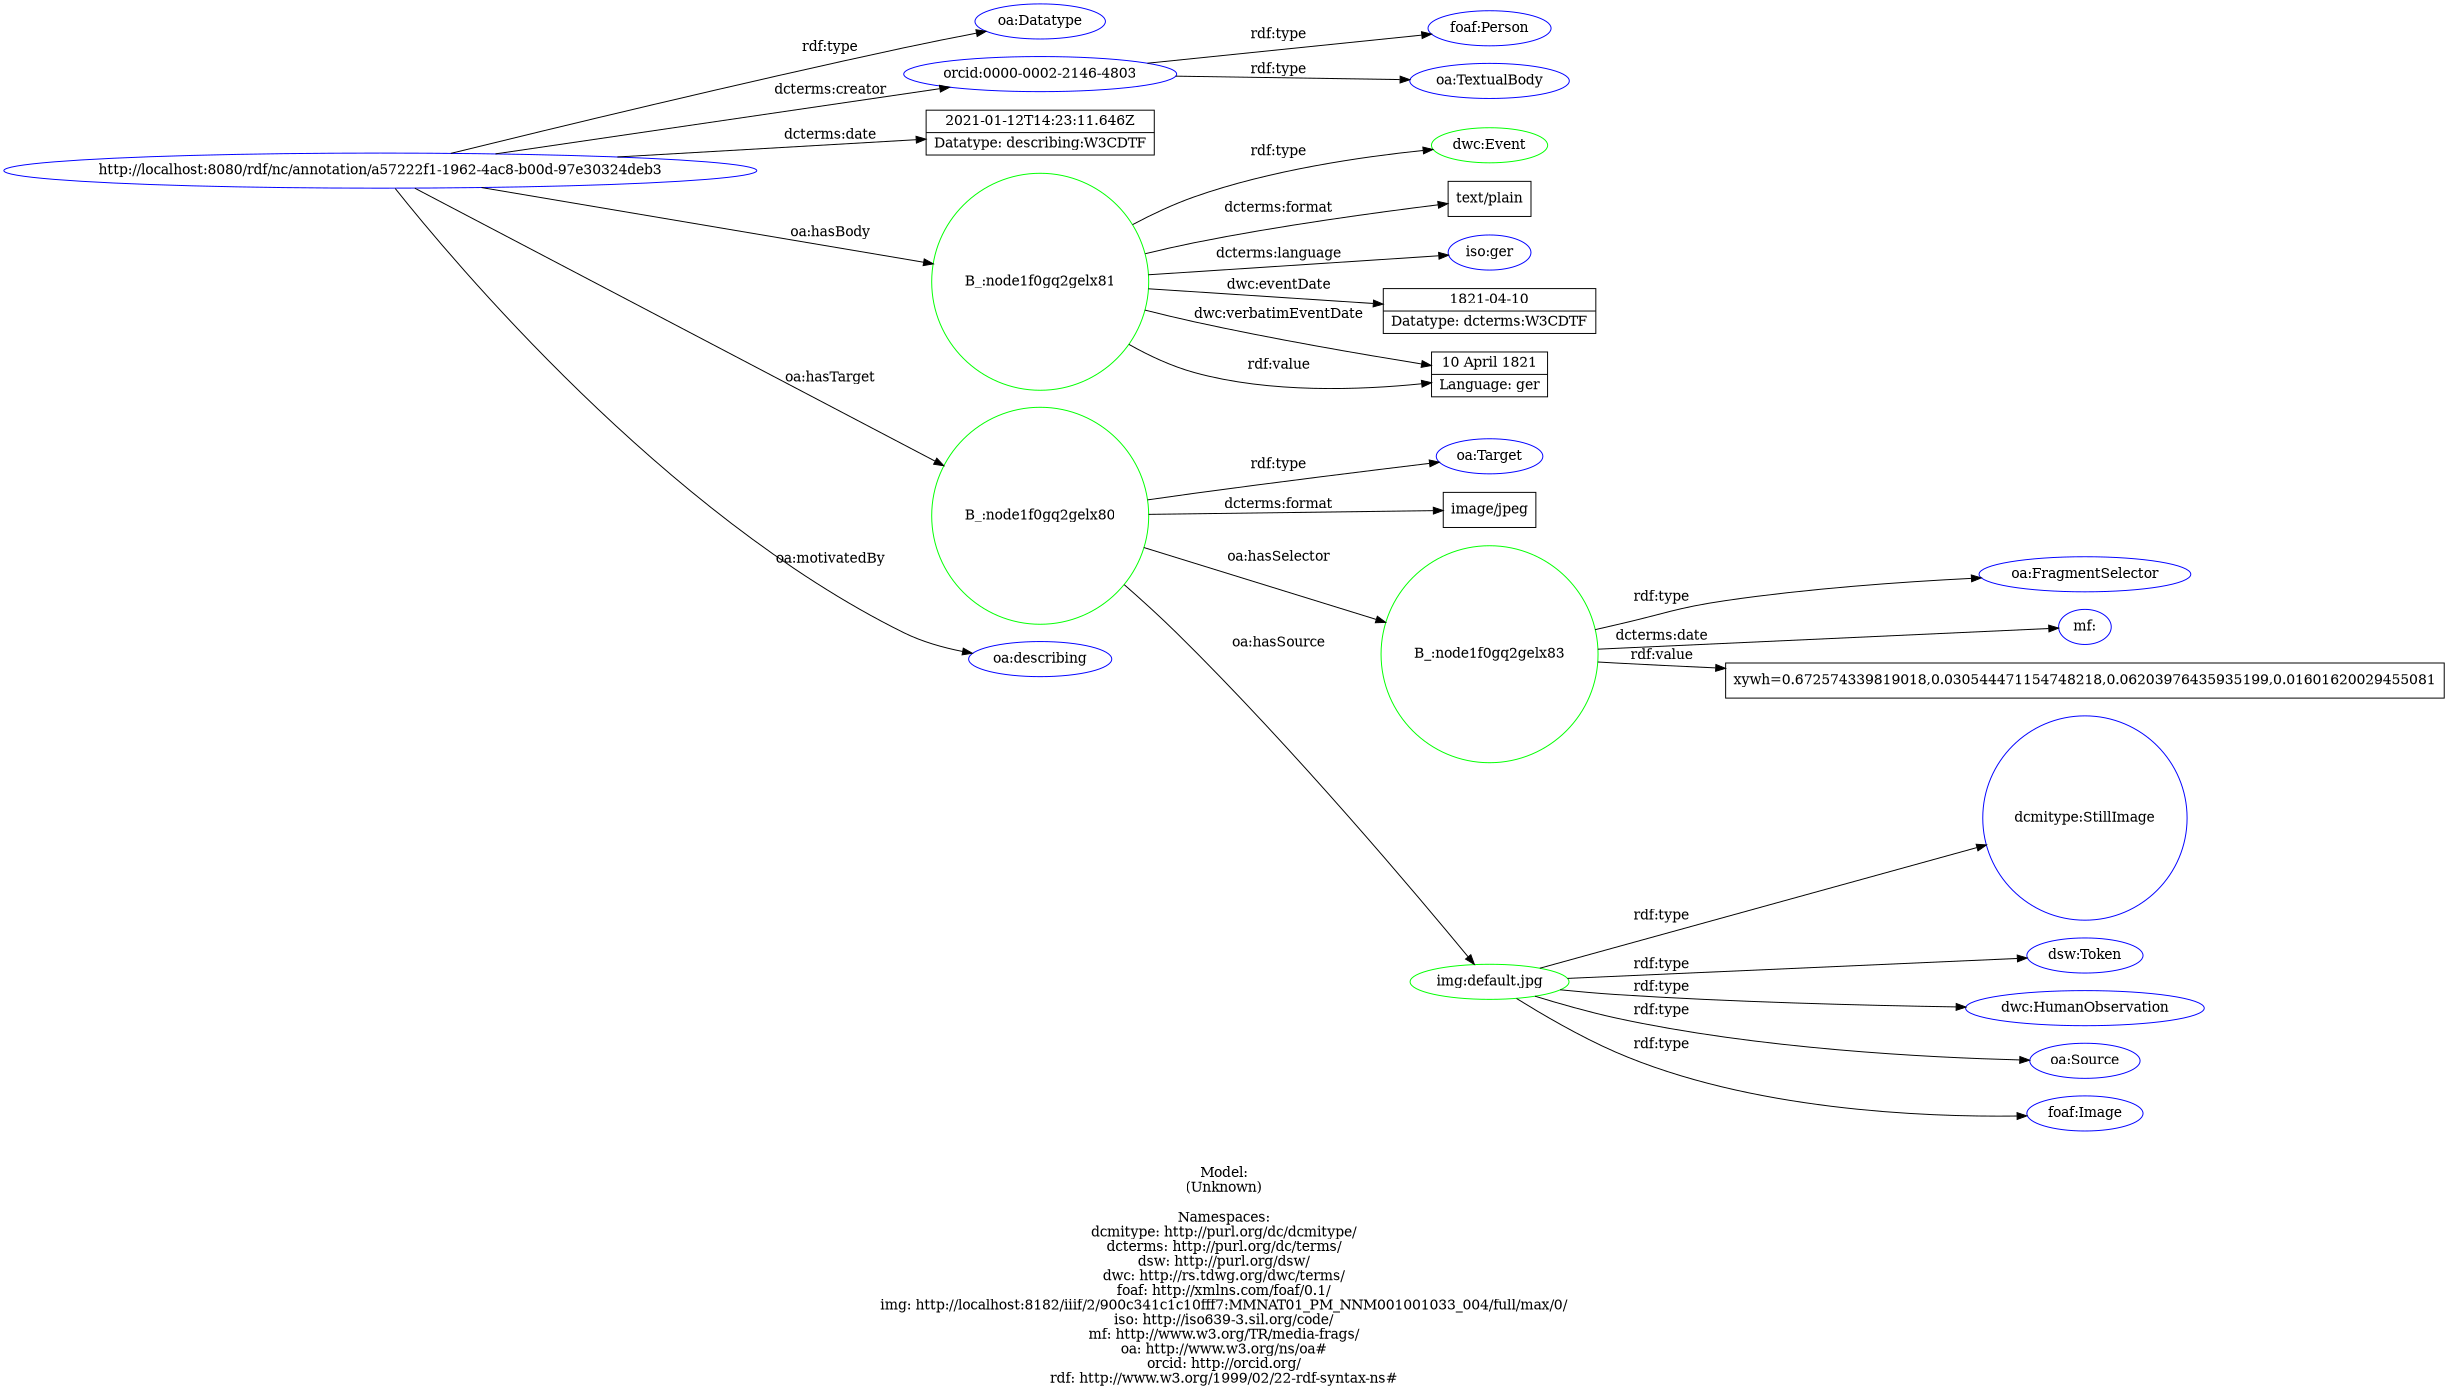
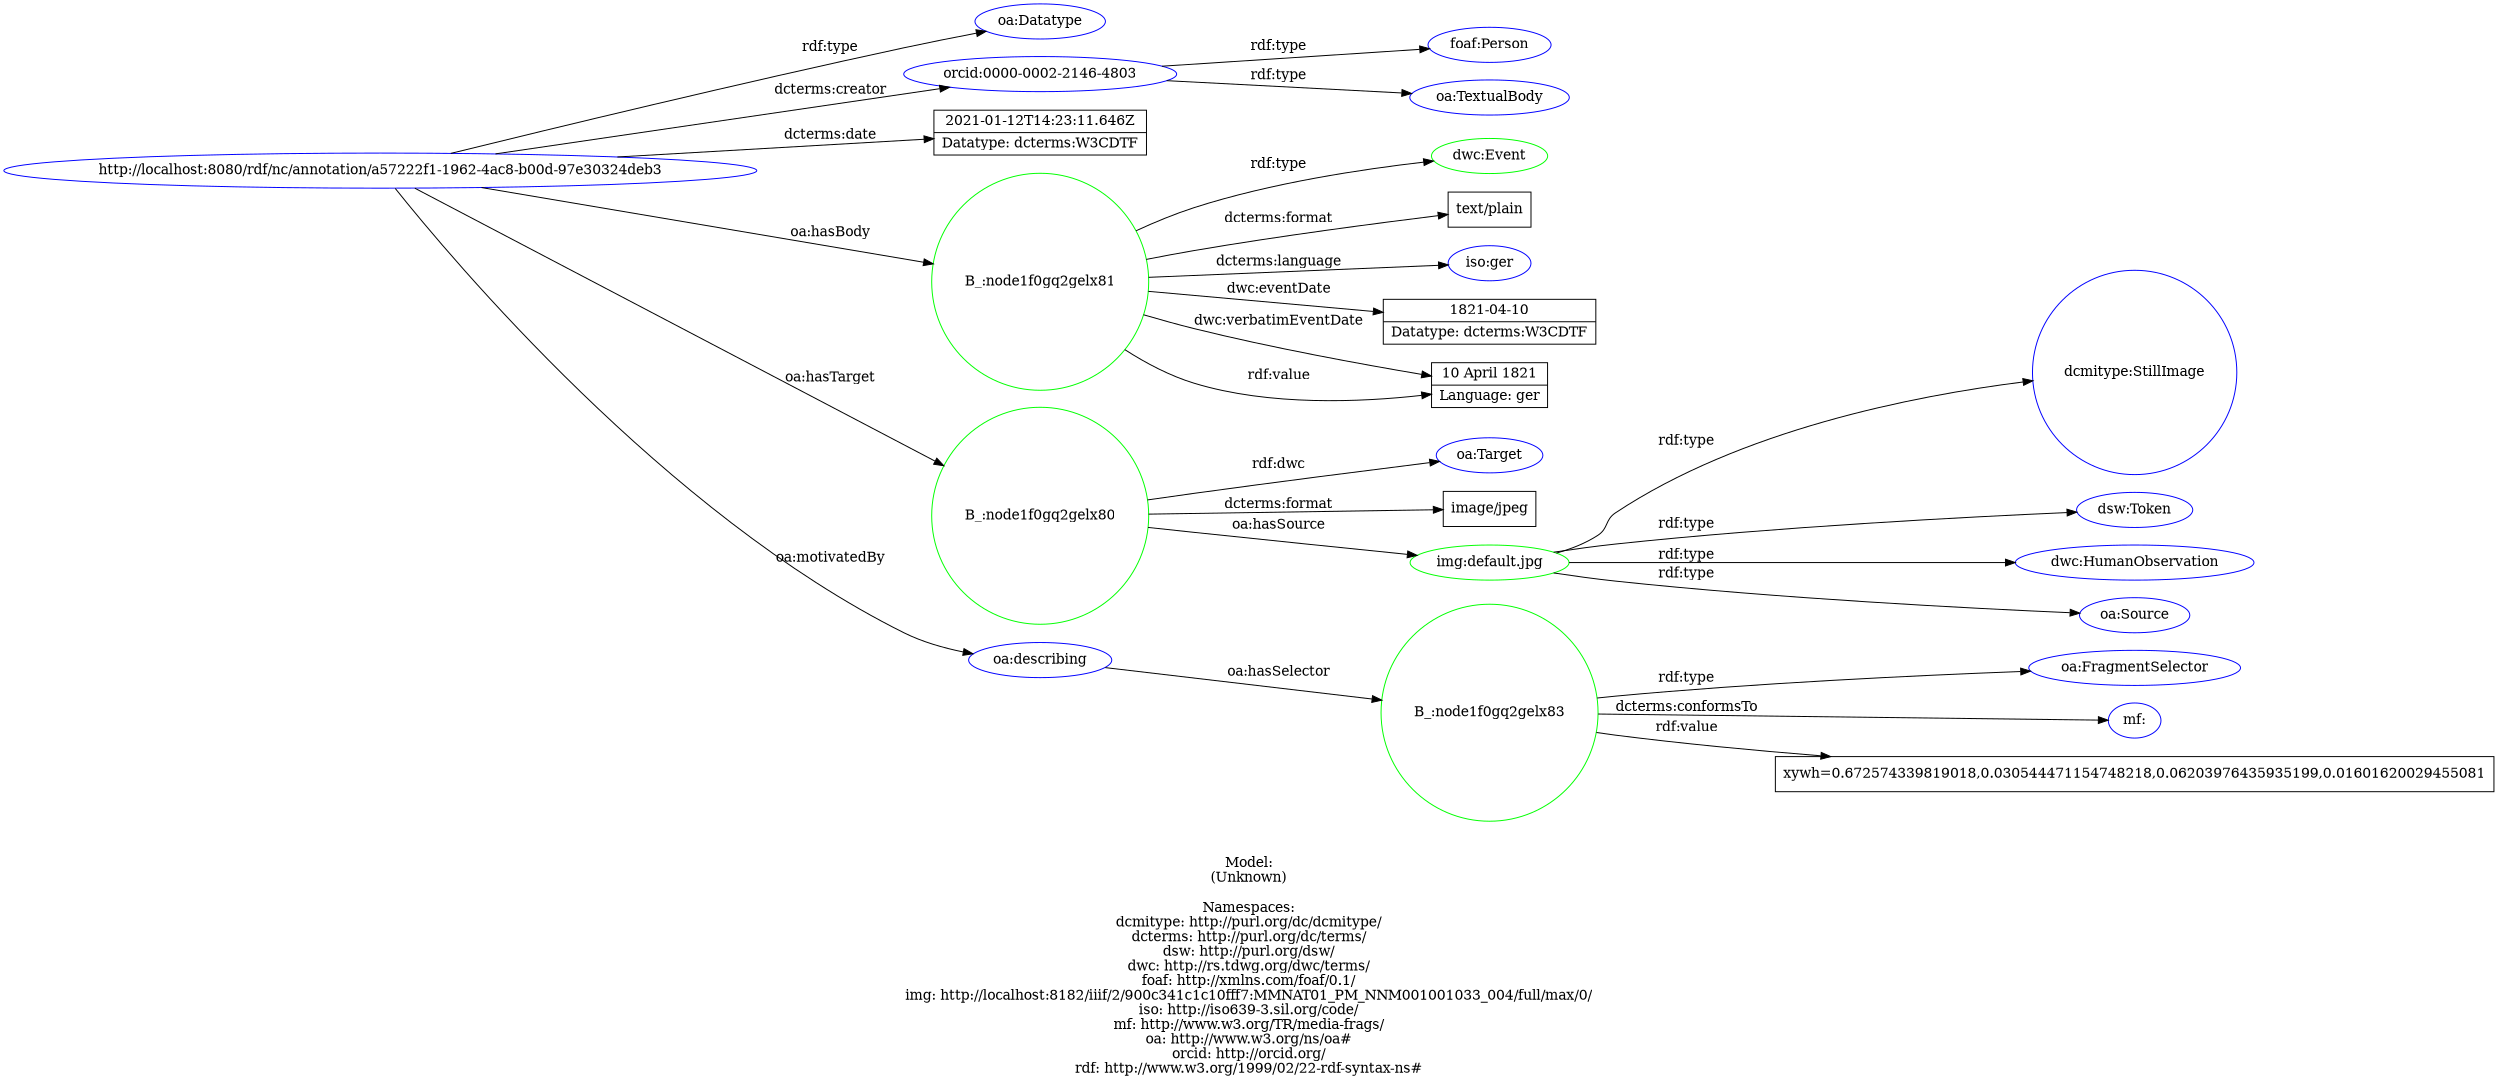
  digraph {
    label="\n\nModel:\n(Unknown)\n\nNamespaces:\ndcmitype: http://purl.org/dc/dcmitype/\ndcterms: http://purl.org/dc/terms/\ndsw: http://purl.org/dsw/\ndwc: http://rs.tdwg.org/dwc/terms/\nfoaf: http://xmlns.com/foaf/0.1/\nimg: http://localhost:8182/iiif/2/900c341c1c10fff7:MMNAT01_PM_NNM001001033_004/full/max/0/\niso: http://iso639-3.sil.org/code/\nmf: http://www.w3.org/TR/media-frags/\noa: http://www.w3.org/ns/oa#\norcid: http://orcid.org/\nrdf: http://www.w3.org/1999/02/22-rdf-syntax-ns#\n"
    rankdir=LR
    node [color=blue shape=ellipse]
    n1 [label="http://localhost:8080/rdf/nc/annotation/a57222f1-1962-4ac8-b00d-97e30324deb3"]
    n2 [label="oa:Datatype"]
    n3 [label="orcid:0000-0002-2146-4803"]
-   n4 [label="2021-01-12T14:23:11.646Z|Datatype: describing:W3CDTF" shape=record color=""]
+   n4 [label="2021-01-12T14:23:11.646Z|Datatype: dcterms:W3CDTF" shape=record color=""]
    "B_:node1f0gq2gelx81" [color=green shape=circle]
    "B_:node1f0gq2gelx80" [color=green shape=circle]
    n7 [label="oa:describing"]
    n8 [label="foaf:Person"]
    n9 [label="oa:TextualBody"]
    n10 [color=green label="dwc:Event"]
    n11 [label="text/plain" shape=record color=""]
    n12 [label="iso:ger"]
    n13 [label="1821-04-10|Datatype: dcterms:W3CDTF" shape=record color=""]
    n14 [label="10 April 1821|Language: ger" shape=record color=""]
    n15 [label="oa:Target"]
    n16 [label="image/jpeg" shape=record color=""]
    "B_:node1f0gq2gelx83" [color=green shape=circle]
    n18 [color=green label="img:default.jpg"]
    n19 [label="oa:FragmentSelector"]
    n20 [label="mf:"]
    n21 [label="xywh=0.672574339819018,0.030544471154748218,0.06203976435935199,0.01601620029455081" shape=record color=""]
    n22 [label="dcmitype:StillImage" shape=circle]
    n23 [label="dsw:Token"]
    n24 [label="dwc:HumanObservation"]
    n25 [label="oa:Source"]
-   n26 [label="foaf:Image"]
    n1 -> n2 [label="rdf:type"]
    n1 -> n3 [label="dcterms:creator"]
    n1 -> n4 [label="dcterms:date"]
    n1 -> "B_:node1f0gq2gelx81" [label="oa:hasBody"]
    n1 -> "B_:node1f0gq2gelx80" [label="oa:hasTarget"]
    n1 -> n7 [label="oa:motivatedBy"]
    n3 -> n8 [label="rdf:type"]
    n3 -> n9 [label="rdf:type"]
    "B_:node1f0gq2gelx81" -> n10 [label="rdf:type"]
    "B_:node1f0gq2gelx81" -> n11 [label="dcterms:format"]
    "B_:node1f0gq2gelx81" -> n12 [label="dcterms:language"]
    "B_:node1f0gq2gelx81" -> n13 [label="dwc:eventDate"]
    "B_:node1f0gq2gelx81" -> n14 [label="dwc:verbatimEventDate"]
    "B_:node1f0gq2gelx81" -> n14 [label="rdf:value"]
-   "B_:node1f0gq2gelx80" -> n15 [label="rdf:type"]
+   "B_:node1f0gq2gelx80" -> n15 [label="rdf:dwc"]
    "B_:node1f0gq2gelx80" -> n16 [label="dcterms:format"]
-   "B_:node1f0gq2gelx80" -> "B_:node1f0gq2gelx83" [label="oa:hasSelector"]
+   n7 -> "B_:node1f0gq2gelx83" [label="oa:hasSelector"]
    "B_:node1f0gq2gelx80" -> n18 [label="oa:hasSource"]
    "B_:node1f0gq2gelx83" -> n19 [label="rdf:type"]
-   "B_:node1f0gq2gelx83" -> n20 [label="dcterms:date"]
+   "B_:node1f0gq2gelx83" -> n20 [label="dcterms:conformsTo"]
    "B_:node1f0gq2gelx83" -> n21 [label="rdf:value"]
    n18 -> n22 [label="rdf:type"]
    n18 -> n23 [label="rdf:type"]
    n18 -> n24 [label="rdf:type"]
    n18 -> n25 [label="rdf:type"]
-   n18 -> n26 [label="rdf:type"]
  }
